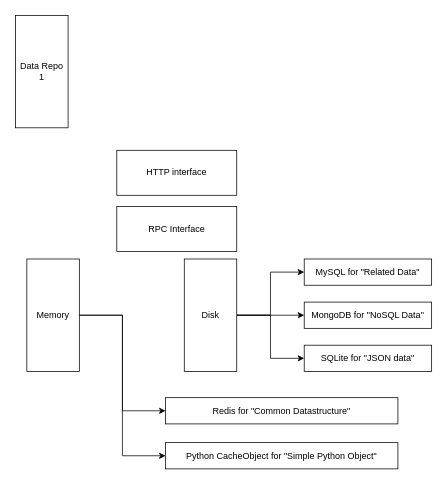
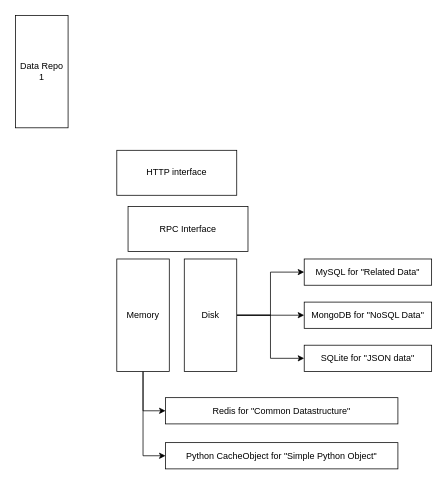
  <mxCell id="0" />
  <mxCell id="1" parent="0" />
  <mxCell id="2" value="Data Repo&lt;br&gt;1" style="rounded=0;whiteSpace=wrap;html=1;" parent="1" vertex="1"><mxGeometry x="20" y="20" width="70" height="150" as="geometry" /></mxCell>
  <mxCell id="3" style="edgeStyle=orthogonalEdgeStyle;rounded=0;orthogonalLoop=1;jettySize=auto;html=1;entryX=0;entryY=0.5;entryDx=0;entryDy=0;" parent="1" source="5" target="15" edge="1"><mxGeometry relative="1" as="geometry" /></mxCell>
  <mxCell id="4" style="edgeStyle=orthogonalEdgeStyle;rounded=0;orthogonalLoop=1;jettySize=auto;html=1;entryX=0;entryY=0.5;entryDx=0;entryDy=0;" parent="1" source="5" target="16" edge="1"><mxGeometry relative="1" as="geometry" /></mxCell>
- <mxCell id="5" value="Memory" style="rounded=0;whiteSpace=wrap;html=1;" parent="1" vertex="1"><mxGeometry x="35" y="345" width="70" height="150" as="geometry" /></mxCell>
+ <mxCell id="5" value="Memory" style="rounded=0;whiteSpace=wrap;html=1;" parent="1" vertex="1"><mxGeometry x="155" y="345" width="70" height="150" as="geometry" /></mxCell>
  <mxCell id="6" value="" style="edgeStyle=orthogonalEdgeStyle;rounded=0;orthogonalLoop=1;jettySize=auto;html=1;" parent="1" source="9" target="10" edge="1"><mxGeometry relative="1" as="geometry" /></mxCell>
  <mxCell id="7" style="edgeStyle=orthogonalEdgeStyle;rounded=0;orthogonalLoop=1;jettySize=auto;html=1;entryX=0;entryY=0.5;entryDx=0;entryDy=0;" parent="1" source="9" target="14" edge="1"><mxGeometry relative="1" as="geometry" /></mxCell>
  <mxCell id="8" style="edgeStyle=orthogonalEdgeStyle;rounded=0;orthogonalLoop=1;jettySize=auto;html=1;entryX=0;entryY=0.5;entryDx=0;entryDy=0;" parent="1" source="9" target="13" edge="1"><mxGeometry relative="1" as="geometry" /></mxCell>
  <mxCell id="9" value="Disk" style="rounded=0;whiteSpace=wrap;html=1;" parent="1" vertex="1"><mxGeometry x="245" y="345" width="70" height="150" as="geometry" /></mxCell>
  <mxCell id="10" value="MongoDB for &quot;NoSQL Data&quot;" style="rounded=0;whiteSpace=wrap;html=1;" parent="1" vertex="1"><mxGeometry x="405" y="402.5" width="170" height="35" as="geometry" /></mxCell>
- <mxCell id="11" value="RPC Interface" style="rounded=0;whiteSpace=wrap;html=1;" parent="1" vertex="1"><mxGeometry x="155" y="275" width="160" height="60" as="geometry" /></mxCell>
+ <mxCell id="11" value="RPC Interface" style="rounded=0;whiteSpace=wrap;html=1;" parent="1" vertex="1"><mxGeometry x="170" y="275" width="160" height="60" as="geometry" /></mxCell>
  <mxCell id="12" value="HTTP interface" style="rounded=0;whiteSpace=wrap;html=1;" parent="1" vertex="1"><mxGeometry x="155" y="200" width="160" height="60" as="geometry" /></mxCell>
  <mxCell id="13" value="SQLite for &quot;JSON data&quot;" style="rounded=0;whiteSpace=wrap;html=1;" parent="1" vertex="1"><mxGeometry x="405" y="460" width="170" height="35" as="geometry" /></mxCell>
  <mxCell id="14" value="MySQL for &quot;Related Data&quot;" style="rounded=0;whiteSpace=wrap;html=1;" parent="1" vertex="1"><mxGeometry x="405" y="345" width="170" height="35" as="geometry" /></mxCell>
  <mxCell id="15" value="Redis for &quot;Common Datastructure&quot;" style="rounded=0;whiteSpace=wrap;html=1;" parent="1" vertex="1"><mxGeometry x="220" y="530" width="310" height="35" as="geometry" /></mxCell>
  <mxCell id="16" value="Python CacheObject for &quot;Simple Python Object&quot;" style="rounded=0;whiteSpace=wrap;html=1;" parent="1" vertex="1"><mxGeometry x="220" y="590" width="310" height="35" as="geometry" /></mxCell>
